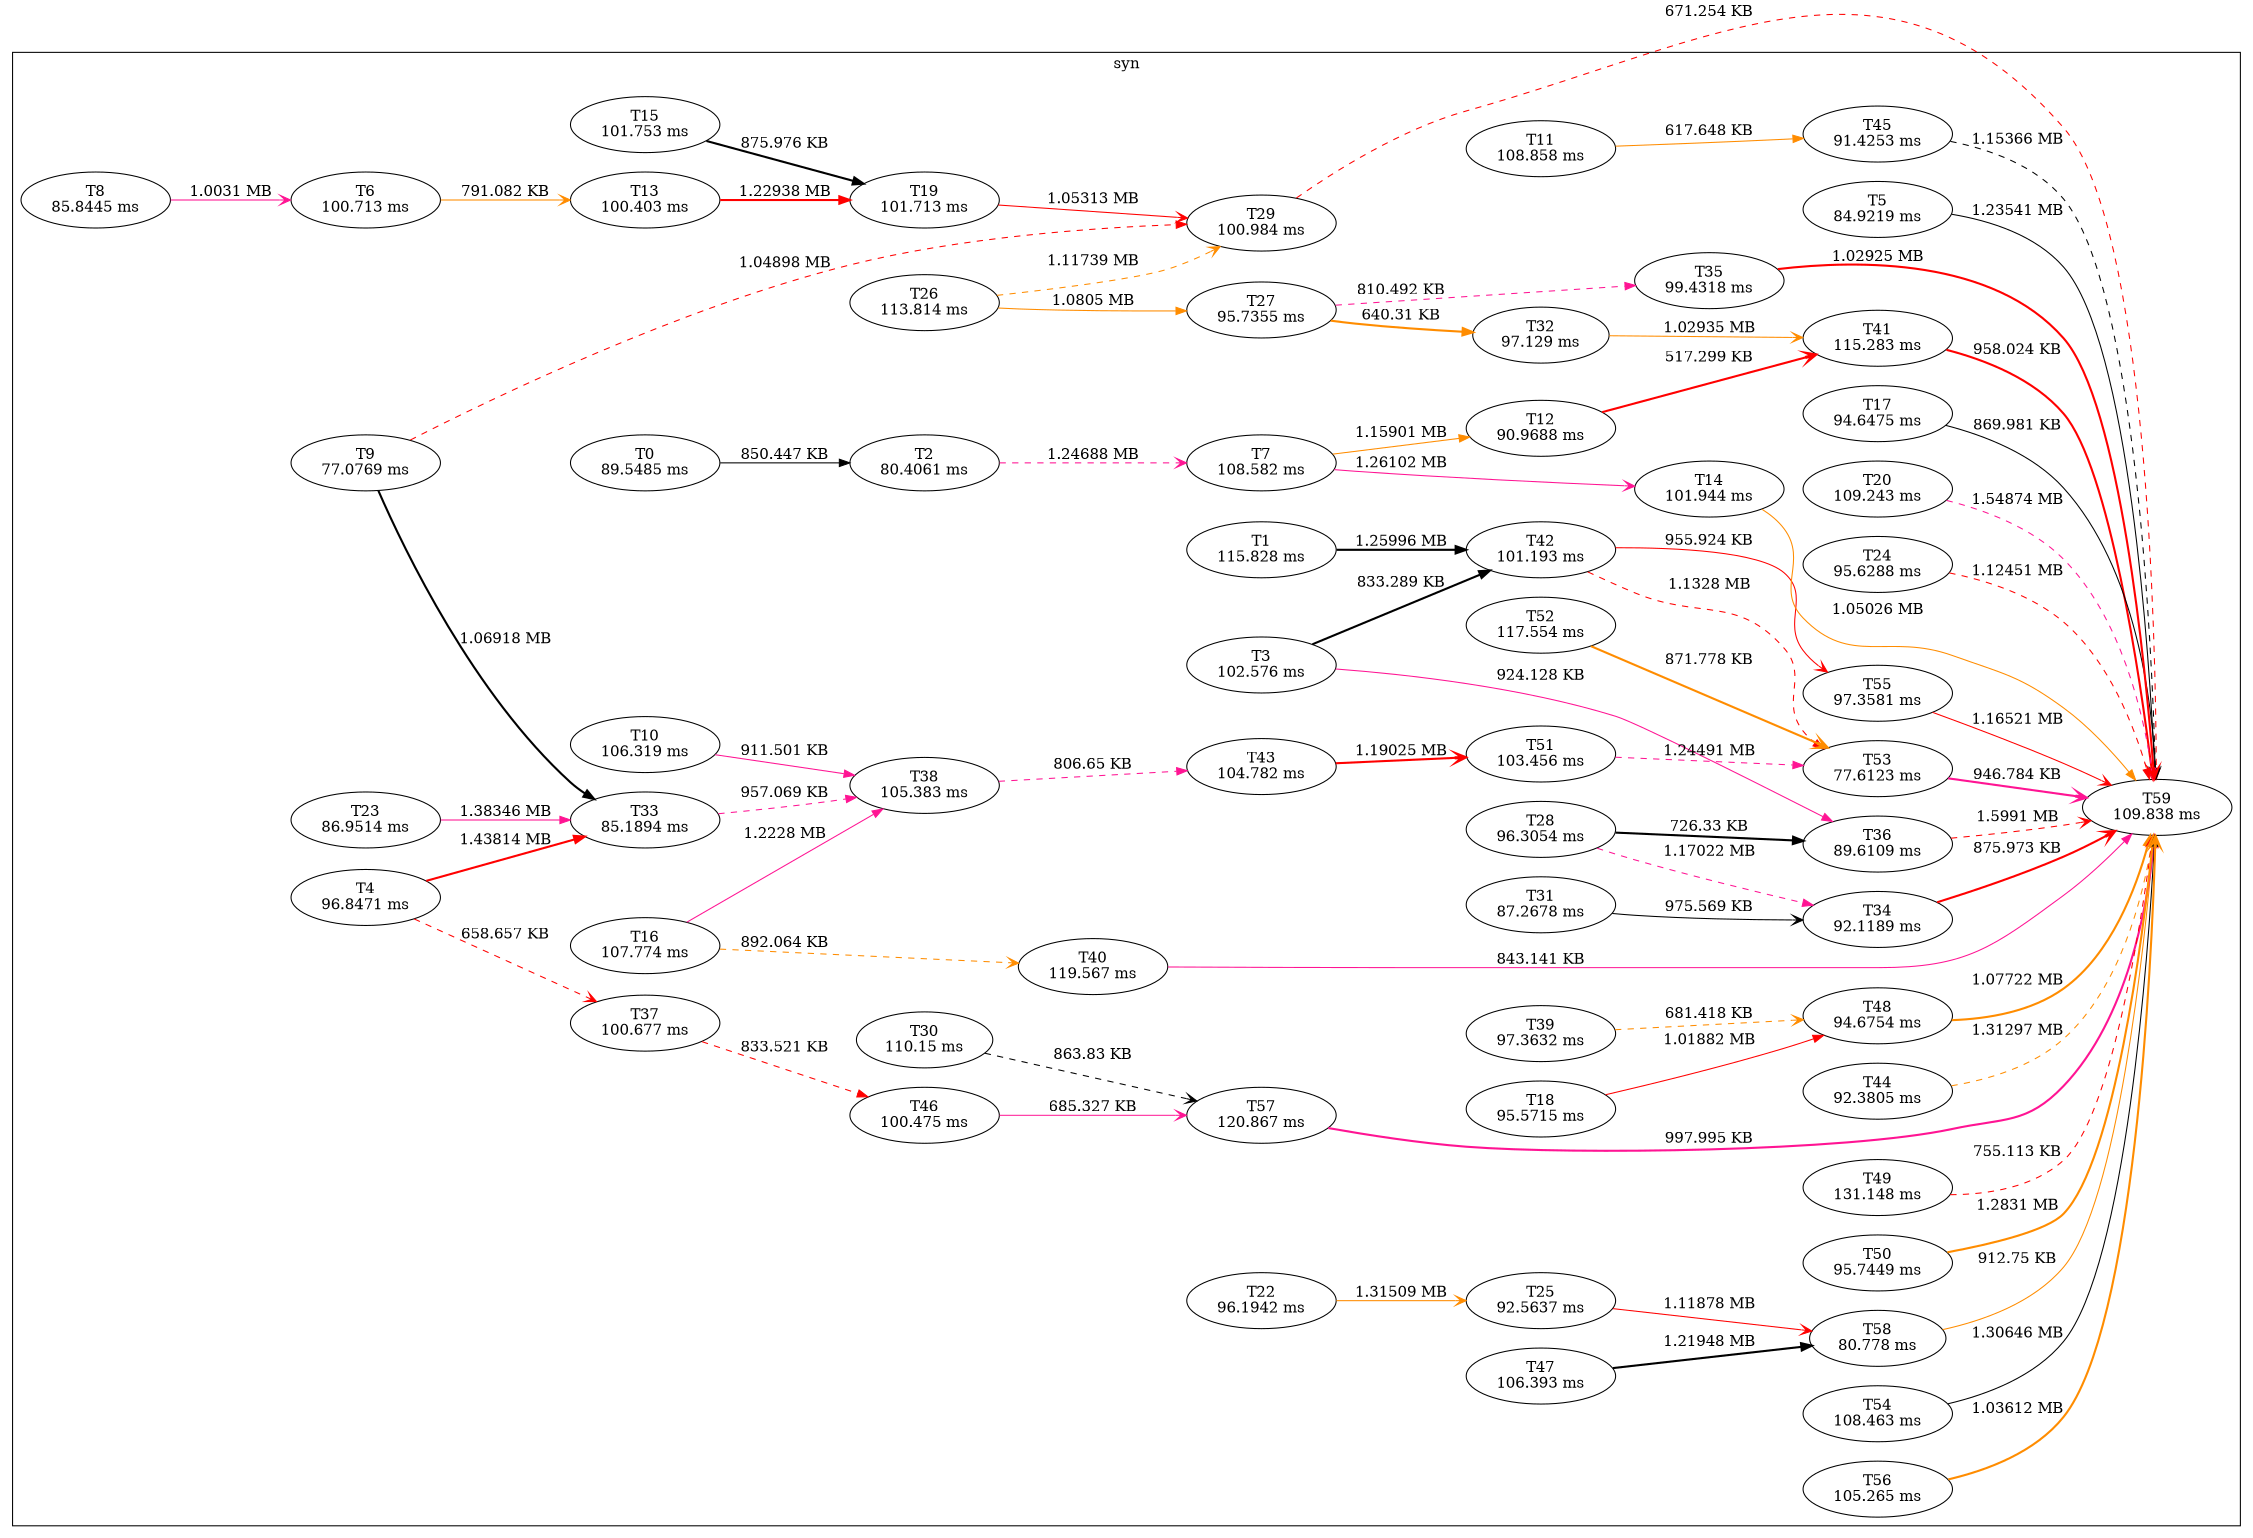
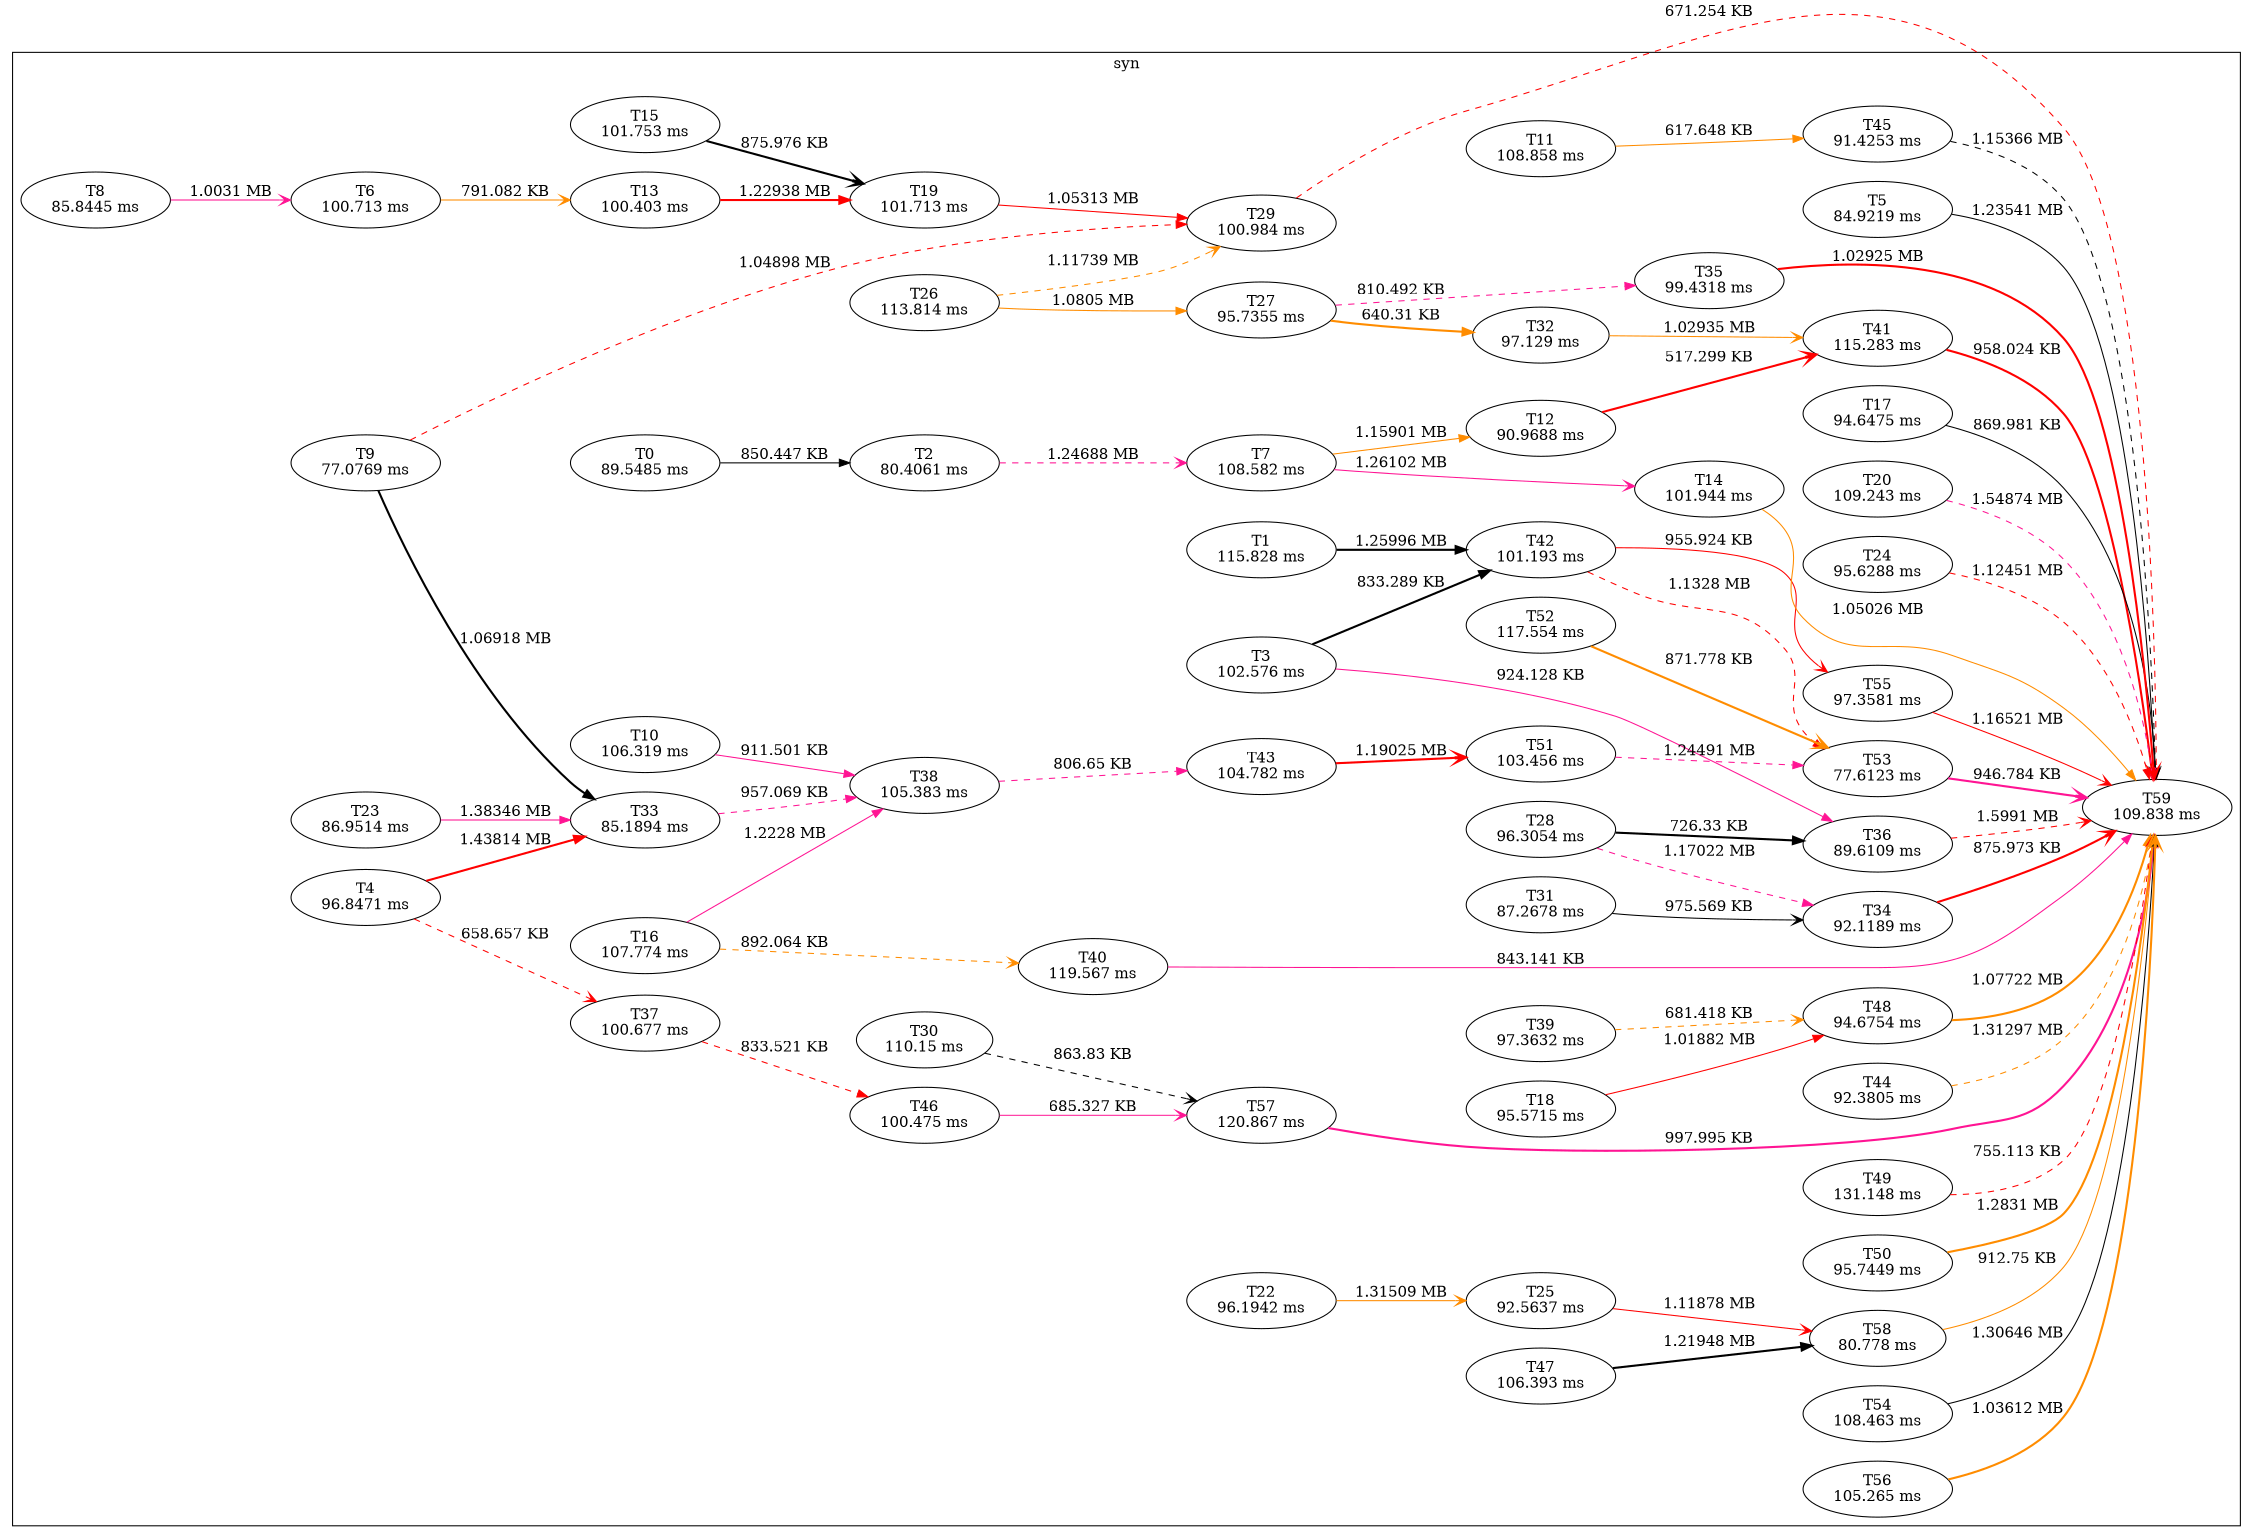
  digraph {
    rankdir=LR
    edge [arrowhead=normal color=red style=solid]
    n1 [label=<T0<BR />89.5485 ms>]
    n2 [label=<T2<BR />80.4061 ms>]
    n3 [label=<T1<BR />115.828 ms>]
    n4 [label=<T42<BR />101.193 ms>]
    n5 [label=<T7<BR />108.582 ms>]
    n6 [label=<T3<BR />102.576 ms>]
    n7 [label=<T36<BR />89.6109 ms>]
    n8 [label=<T4<BR />96.8471 ms>]
    n9 [label=<T33<BR />85.1894 ms>]
    n10 [label=<T37<BR />100.677 ms>]
    n11 [label=<T5<BR />84.9219 ms>]
    n12 [label=<T59<BR />109.838 ms>]
    n13 [label=<T6<BR />100.713 ms>]
    n14 [label=<T13<BR />100.403 ms>]
    n15 [label=<T12<BR />90.9688 ms>]
    n16 [label=<T14<BR />101.944 ms>]
    n17 [label=<T8<BR />85.8445 ms>]
    n18 [label=<T15<BR />101.753 ms>]
    n19 [label=<T9<BR />77.0769 ms>]
    n20 [label=<T29<BR />100.984 ms>]
    n21 [label=<T10<BR />106.319 ms>]
    n22 [label=<T38<BR />105.383 ms>]
    n23 [label=<T11<BR />108.858 ms>]
    n24 [label=<T45<BR />91.4253 ms>]
    n25 [label=<T41<BR />115.283 ms>]
    n26 [label=<T19<BR />101.713 ms>]
    n27 [label=<T16<BR />107.774 ms>]
    n28 [label=<T40<BR />119.567 ms>]
    n29 [label=<T17<BR />94.6475 ms>]
    n30 [label=<T18<BR />95.5715 ms>]
    n31 [label=<T48<BR />94.6754 ms>]
    n32 [label=<T20<BR />109.243 ms>]
    n33 [label=<T22<BR />96.1942 ms>]
    n34 [label=<T25<BR />92.5637 ms>]
    n35 [label=<T23<BR />86.9514 ms>]
    n36 [label=<T24<BR />95.6288 ms>]
    n37 [label=<T58<BR />80.778 ms>]
    n38 [label=<T26<BR />113.814 ms>]
    n39 [label=<T27<BR />95.7355 ms>]
    n40 [label=<T32<BR />97.129 ms>]
    n41 [label=<T35<BR />99.4318 ms>]
    n42 [label=<T28<BR />96.3054 ms>]
    n43 [label=<T34<BR />92.1189 ms>]
    n44 [label=<T30<BR />110.15 ms>]
    n45 [label=<T57<BR />120.867 ms>]
    n46 [label=<T31<BR />87.2678 ms>]
    n47 [label=<T46<BR />100.475 ms>]
    n48 [label=<T43<BR />104.782 ms>]
    n49 [label=<T39<BR />97.3632 ms>]
    n50 [label=<T53<BR />77.6123 ms>]
    n51 [label=<T55<BR />97.3581 ms>]
    n52 [label=<T51<BR />103.456 ms>]
    n53 [label=<T44<BR />92.3805 ms>]
    n54 [label=<T47<BR />106.393 ms>]
    n55 [label=<T49<BR />131.148 ms>]
    n56 [label=<T50<BR />95.7449 ms>]
    n57 [label=<T52<BR />117.554 ms>]
    n58 [label=<T54<BR />108.463 ms>]
    n59 [label=<T56<BR />105.265 ms>]
    subgraph cluster_1 {
      label=syn
      n1
      n2
      n3
      n4
      n5
      n6
      n7
      n8
      n9
      n10
      n11
      n12
      n13
      n14
      n15
      n16
      n17
      n18
      n19
      n20
      n21
      n22
      n23
      n24
      n25
      n26
      n27
      n28
      n29
      n30
      n31
      n32
      n33
      n34
      n35
      n36
      n37
      n38
      n39
      n40
      n41
      n42
      n43
      n44
      n45
      n46
      n47
      n48
      n49
      n50
      n51
      n52
      n53
      n54
      n55
      n56
      n57
      n58
      n59
    }
    n1 -> n2 [color=black label=<850.447 KB>]
    n2 -> n5 [arrowhead=vee color=deeppink label=<1.24688 MB> style=dashed]
    n3 -> n4 [color=black label=<1.25996 MB> style=bold]
    n4 -> n50 [label=<1.1328 MB> style=dashed]
    n4 -> n51 [arrowhead=vee label=<955.924 KB>]
    n5 -> n15 [color=darkorange label=<1.15901 MB>]
    n5 -> n16 [arrowhead=vee color=deeppink label=<1.26102 MB>]
    n6 -> n4 [color=black label=<833.289 KB> style=bold]
    n6 -> n7 [color=deeppink label=<924.128 KB>]
    n7 -> n12 [arrowhead=vee label=<1.5991 MB> style=dashed]
    n8 -> n9 [label=<1.43814 MB> style=bold]
    n8 -> n10 [arrowhead=vee label=<658.657 KB> style=dashed]
    n9 -> n22 [color=deeppink label=<957.069 KB> style=dashed]
    n10 -> n47 [label=<833.521 KB> style=dashed]
    n11 -> n12 [arrowhead=vee color=black label=<1.23541 MB>]
    n13 -> n14 [arrowhead=vee color=darkorange label=<791.082 KB>]
    n14 -> n26 [label=<1.22938 MB> style=bold]
    n15 -> n25 [arrowhead=vee label=<517.299 KB> style=bold]
    n16 -> n12 [color=darkorange label=<1.05026 MB>]
    n17 -> n13 [arrowhead=vee color=deeppink label=<1.0031 MB>]
-   n18 -> n26 [color=black label=<875.976 KB> style=bold]
+   n18 -> n26 [arrowhead=vee color=black label=<875.976 KB> style=bold]
    n19 -> n9 [color=black label=<1.06918 MB> style=bold]
    n19 -> n20 [label=<1.04898 MB> style=dashed]
    n20 -> n12 [label=<671.254 KB> style=dashed]
    n21 -> n22 [color=deeppink label=<911.501 KB>]
    n22 -> n48 [color=deeppink label=<806.65 KB> style=dashed]
    n23 -> n24 [color=darkorange label=<617.648 KB>]
    n24 -> n12 [color=black label=<1.15366 MB> style=dashed]
    n25 -> n12 [label=<958.024 KB> style=bold]
-   n26 -> n20 [arrowhead=vee label=<1.05313 MB>]
+   n26 -> n20 [label=<1.05313 MB>]
    n27 -> n22 [color=deeppink label=<1.2228 MB>]
    n27 -> n28 [arrowhead=vee color=darkorange label=<892.064 KB> style=dashed]
    n28 -> n12 [color=deeppink label=<843.141 KB>]
    n29 -> n12 [arrowhead=vee color=black label=<869.981 KB>]
    n30 -> n31 [label=<1.01882 MB>]
    n31 -> n12 [color=darkorange label=<1.07722 MB> style=bold]
    n32 -> n12 [color=deeppink label=<1.54874 MB> style=dashed]
    n33 -> n34 [arrowhead=vee color=darkorange label=<1.31509 MB>]
    n34 -> n37 [arrowhead=vee label=<1.11878 MB>]
    n35 -> n9 [color=deeppink label=<1.38346 MB>]
    n36 -> n12 [label=<1.12451 MB> style=dashed]
    n37 -> n12 [arrowhead=vee color=darkorange label=<912.75 KB>]
    n38 -> n20 [arrowhead=vee color=darkorange label=<1.11739 MB> style=dashed]
    n38 -> n39 [color=darkorange label=<1.0805 MB>]
    n39 -> n40 [color=darkorange label=<640.31 KB> style=bold]
    n39 -> n41 [color=deeppink label=<810.492 KB> style=dashed]
    n40 -> n25 [arrowhead=vee color=darkorange label=<1.02935 MB>]
    n41 -> n12 [arrowhead=vee label=<1.02925 MB> style=bold]
    n42 -> n7 [color=black label=<726.33 KB> style=bold]
    n42 -> n43 [color=deeppink label=<1.17022 MB> style=dashed]
    n43 -> n12 [arrowhead=vee label=<875.973 KB> style=bold]
    n44 -> n45 [arrowhead=vee color=black label=<863.83 KB> style=dashed]
    n45 -> n12 [color=deeppink label=<997.995 KB> style=bold]
    n46 -> n43 [arrowhead=vee color=black label=<975.569 KB>]
    n47 -> n45 [arrowhead=vee color=deeppink label=<685.327 KB>]
    n48 -> n52 [arrowhead=vee label=<1.19025 MB> style=bold]
    n49 -> n31 [arrowhead=vee color=darkorange label=<681.418 KB> style=dashed]
    n50 -> n12 [arrowhead=vee color=deeppink label=<946.784 KB> style=bold]
    n51 -> n12 [arrowhead=vee label=<1.16521 MB>]
    n52 -> n50 [color=deeppink label=<1.24491 MB> style=dashed]
    n53 -> n12 [color=darkorange label=<1.31297 MB> style=dashed]
    n54 -> n37 [color=black label=<1.21948 MB> style=bold]
    n55 -> n12 [arrowhead=vee label=<755.113 KB> style=dashed]
    n56 -> n12 [color=darkorange label=<1.2831 MB> style=bold]
    n57 -> n50 [arrowhead=vee color=darkorange label=<871.778 KB> style=bold]
    n58 -> n12 [color=black label=<1.30646 MB>]
    n59 -> n12 [arrowhead=vee color=darkorange label=<1.03612 MB> style=bold]
  }
